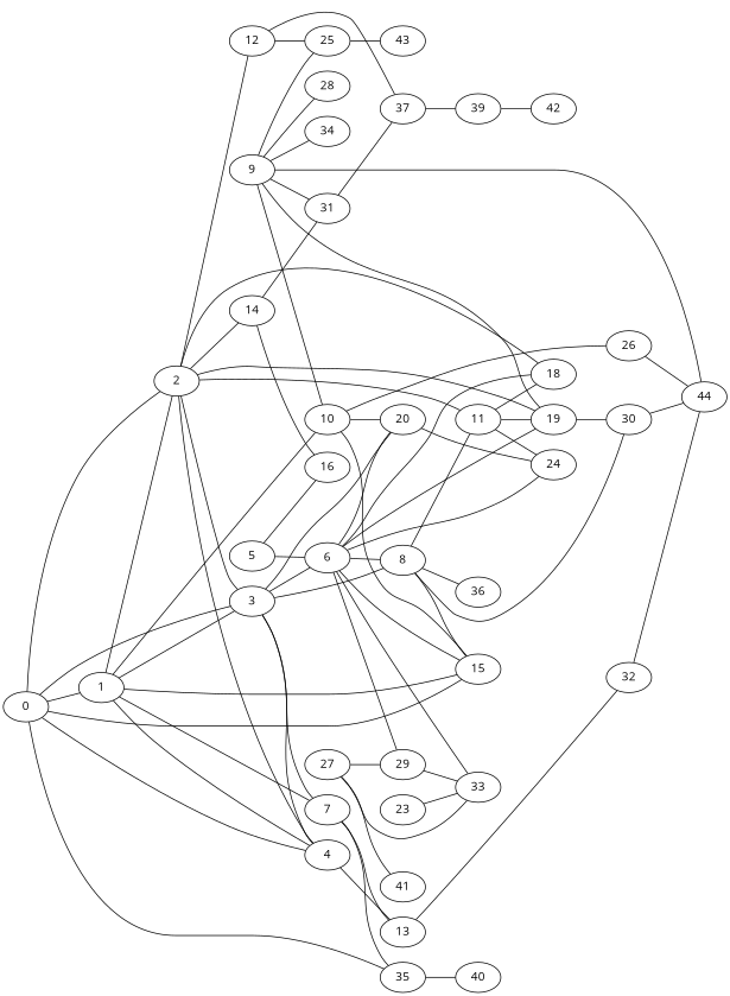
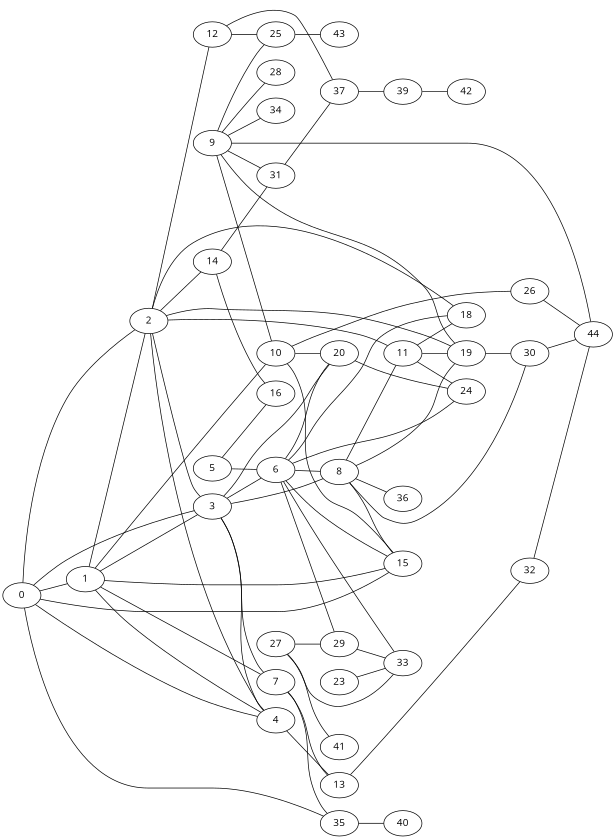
  graph {
    fontname="Open Sans"
    rankdir=LR
    node [fontname="Open Sans"]
    edge [capacity=19 fontname="Open Sans" "ui.label"="capacity: 19"]
    0 ["ui.label"=0]
    1 ["ui.label"=1]
    2 ["ui.label"=2]
    3 ["ui.label"=3]
    4 ["ui.label"=4]
    15 ["ui.label"=15]
    35 ["ui.label"=35]
    7 ["ui.label"=7]
    10 ["ui.label"=10]
    11 ["ui.label"=11]
    12 ["ui.label"=12]
    14 ["ui.label"=14]
    18 ["ui.label"=18]
    19 ["ui.label"=19]
    6 ["ui.label"=6]
    8 ["ui.label"=8]
    20 ["ui.label"=20]
    13 ["ui.label"=13]
    40 ["ui.label"=40]
    26 ["ui.label"=26]
    24 ["ui.label"=24]
    25 ["ui.label"=25]
    37 ["ui.label"=37]
    16 ["ui.label"=16]
    31 ["ui.label"=31]
    30 ["ui.label"=30]
    29 ["ui.label"=29]
    33 ["ui.label"=33]
    36 ["ui.label"=36]
    32 ["ui.label"=32]
    5 ["ui.label"=5]
    44 ["ui.label"=44]
    9 ["ui.label"=9]
    28 ["ui.label"=28]
    34 ["ui.label"=34]
    43 ["ui.label"=43]
    39 ["ui.label"=39]
    23 ["ui.label"=23]
    27 ["ui.label"=27]
    41 ["ui.label"=41]
    42 ["ui.label"=42]
    0 -- 1 [capacity=2 "ui.label"="capacity: 2"]
    0 -- 2 [capacity=11 "ui.label"="capacity: 11"]
    0 -- 3 [capacity=13 "ui.label"="capacity: 13"]
    0 -- 4 [capacity=6 "ui.label"="capacity: 6"]
    0 -- 15 [capacity=6 "ui.label"="capacity: 6"]
    0 -- 35 [capacity=18 "ui.label"="capacity: 18"]
    1 -- 2 [capacity=9 "ui.label"="capacity: 9"]
    1 -- 3 [capacity=8 "ui.label"="capacity: 8"]
    1 -- 4 [capacity=12 "ui.label"="capacity: 12"]
    1 -- 15 [capacity=6 "ui.label"="capacity: 6"]
    1 -- 7 [capacity=12 "ui.label"="capacity: 12"]
    1 -- 10 [capacity=17 "ui.label"="capacity: 17"]
    2 -- 3
    2 -- 4 [capacity=17 "ui.label"="capacity: 17"]
    2 -- 11 [capacity=15 "ui.label"="capacity: 15"]
    2 -- 12 [capacity=15 "ui.label"="capacity: 15"]
    2 -- 14 [capacity=8 "ui.label"="capacity: 8"]
    2 -- 18
    2 -- 19 [capacity=6 "ui.label"="capacity: 6"]
    3 -- 4
    3 -- 7 [capacity=4 "ui.label"="capacity: 4"]
    3 -- 6 [capacity=8 "ui.label"="capacity: 8"]
    3 -- 8 [capacity=5 "ui.label"="capacity: 5"]
    3 -- 20 [capacity=4 "ui.label"="capacity: 4"]
    4 -- 13 [capacity=4 "ui.label"="capacity: 4"]
    35 -- 40 [capacity=18 "ui.label"="capacity: 18"]
    7 -- 35 [capacity=11 "ui.label"="capacity: 11"]
    7 -- 13 [capacity=9 "ui.label"="capacity: 9"]
    10 -- 15 [capacity=18 "ui.label"="capacity: 18"]
    10 -- 20 [capacity=6 "ui.label"="capacity: 6"]
    10 -- 26
    11 -- 18 [capacity=10 "ui.label"="capacity: 10"]
    11 -- 19 [capacity=12 "ui.label"="capacity: 12"]
    11 -- 24 [capacity=3 "ui.label"="capacity: 3"]
    12 -- 25 [capacity=3 "ui.label"="capacity: 3"]
    12 -- 37 [capacity=6 "ui.label"="capacity: 6"]
    14 -- 16 [capacity=0 "ui.label"="capacity: 0"]
    14 -- 31
    19 -- 30 [capacity=13 "ui.label"="capacity: 13"]
    6 -- 15 [capacity=0 "ui.label"="capacity: 0"]
    6 -- 18 [capacity=9 "ui.label"="capacity: 9"]
    6 -- 8 [capacity=3 "ui.label"="capacity: 3"]
    6 -- 20 [capacity=1 "ui.label"="capacity: 1"]
    6 -- 24 [capacity=12 "ui.label"="capacity: 12"]
    6 -- 29 [capacity=7 "ui.label"="capacity: 7"]
    6 -- 33 [capacity=9 "ui.label"="capacity: 9"]
    8 -- 15 [capacity=4 "ui.label"="capacity: 4"]
    8 -- 11 [capacity=18 "ui.label"="capacity: 18"]
-   6 -- 19 [capacity=3 "ui.label"="capacity: 3"]
+   8 -- 19 [capacity=3 "ui.label"="capacity: 3"]
    8 -- 30 [capacity=7 "ui.label"="capacity: 7"]
    8 -- 36 [capacity=4 "ui.label"="capacity: 4"]
    20 -- 24 [capacity=17 "ui.label"="capacity: 17"]
    13 -- 32 [capacity=15 "ui.label"="capacity: 15"]
    26 -- 44 [capacity=7 "ui.label"="capacity: 7"]
    25 -- 43 [capacity=11 "ui.label"="capacity: 11"]
    37 -- 39 [capacity=18 "ui.label"="capacity: 18"]
    31 -- 37 [capacity=4 "ui.label"="capacity: 4"]
    30 -- 44 [capacity=3 "ui.label"="capacity: 3"]
    29 -- 33
    32 -- 44 [capacity=13 "ui.label"="capacity: 13"]
    5 -- 6 [capacity=14 "ui.label"="capacity: 14"]
    5 -- 16 [capacity=10 "ui.label"="capacity: 10"]
    9 -- 10 [capacity=2 "ui.label"="capacity: 2"]
    9 -- 19 [capacity=3 "ui.label"="capacity: 3"]
    9 -- 25
    9 -- 31 [capacity=14 "ui.label"="capacity: 14"]
    9 -- 44 [capacity=9 "ui.label"="capacity: 9"]
    9 -- 28
    9 -- 34 [capacity=7 "ui.label"="capacity: 7"]
    39 -- 42 [capacity=7 "ui.label"="capacity: 7"]
    23 -- 33 [capacity=10 "ui.label"="capacity: 10"]
    27 -- 29 [capacity=4 "ui.label"="capacity: 4"]
    27 -- 33 [capacity=10 "ui.label"="capacity: 10"]
    27 -- 41 [capacity=14 "ui.label"="capacity: 14"]
  }
